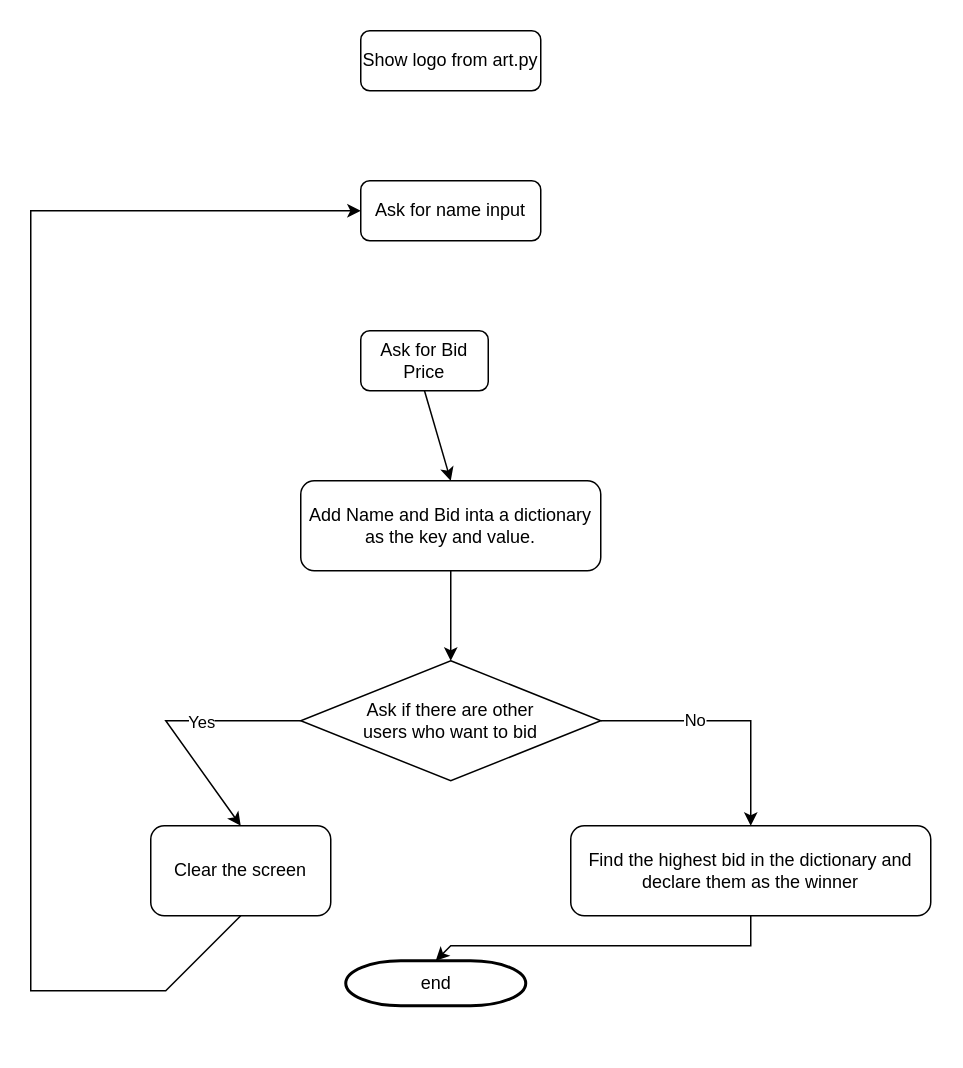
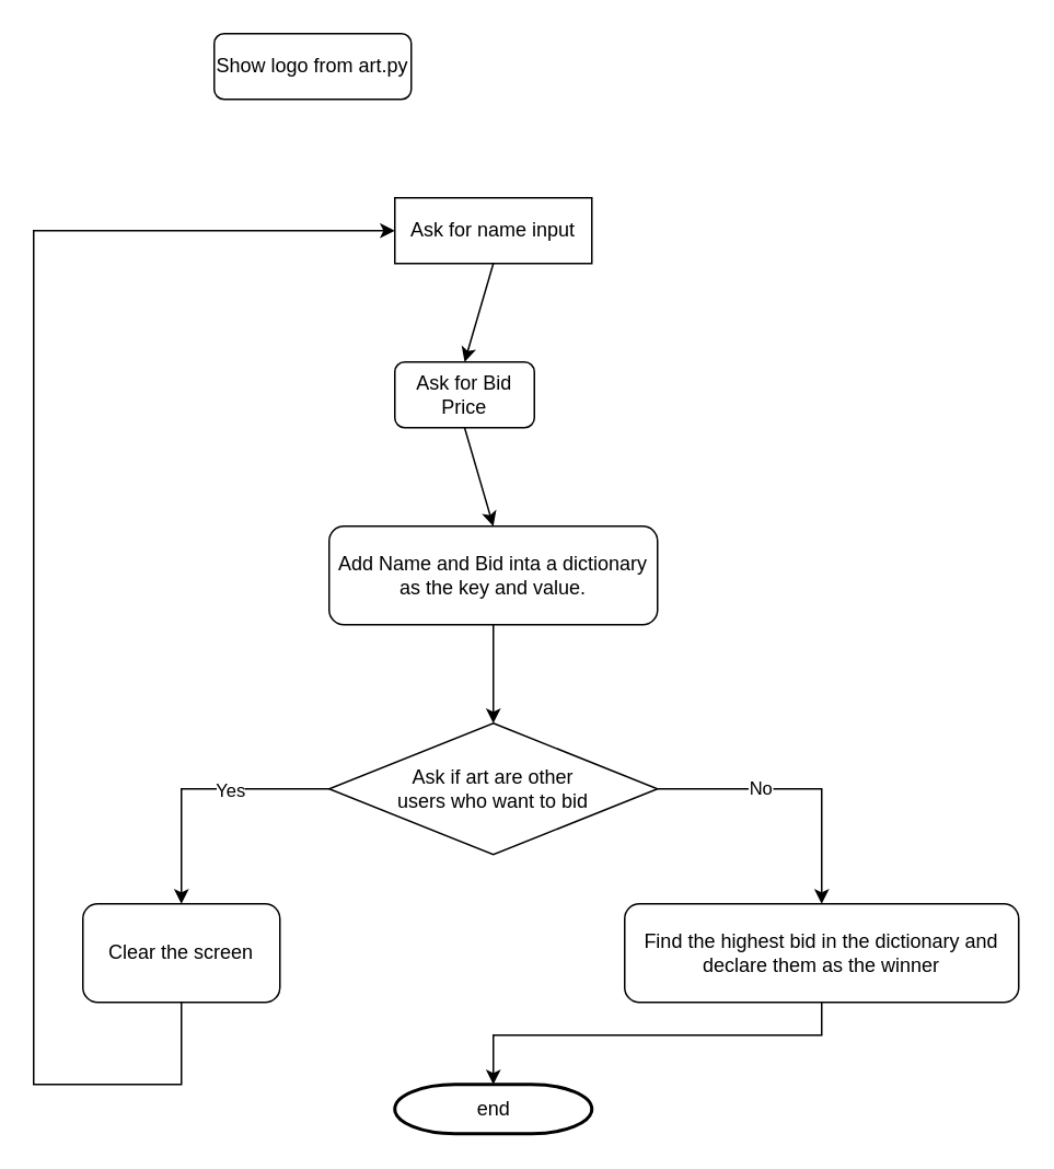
  <mxCell id="0" />
  <mxCell id="1" parent="0" />
- <mxCell id="2" value="end" style="shape=mxgraph.flowchart.terminator;strokeWidth=2;gradientColor=none;gradientDirection=north;fontStyle=0;html=1;" parent="1" vertex="1"><mxGeometry x="230" y="640" width="120" height="30" as="geometry" /></mxCell>
- <mxCell id="3" value="Show logo from art.py" style="rounded=1;whiteSpace=wrap;html=1;" vertex="1" parent="1"><mxGeometry x="240" y="20" width="120" height="40" as="geometry" /></mxCell>
- <mxCell id="4" value="Ask for name input" style="rounded=1;whiteSpace=wrap;html=1;" vertex="1" parent="1"><mxGeometry x="240" y="120" width="120" height="40" as="geometry" /></mxCell>
+ <mxCell id="2" value="end" style="shape=mxgraph.flowchart.terminator;strokeWidth=2;gradientColor=none;gradientDirection=north;fontStyle=0;html=1;" parent="1" vertex="1"><mxGeometry x="240" y="660" width="120" height="30" as="geometry" /></mxCell>
+ <mxCell id="3" value="Show logo from art.py" style="rounded=1;whiteSpace=wrap;html=1;" vertex="1" parent="1"><mxGeometry x="130" y="20" width="120" height="40" as="geometry" /></mxCell>
+ <mxCell id="4" value="Ask for name input" style="whiteSpace=wrap;html=1;rounded=0;" vertex="1" parent="1"><mxGeometry x="240" y="120" width="120" height="40" as="geometry" /></mxCell>
  <mxCell id="5" value="Ask for Bid Price" style="rounded=1;whiteSpace=wrap;html=1;" vertex="1" parent="1"><mxGeometry x="240" y="220" width="85" height="40" as="geometry" /></mxCell>
  <mxCell id="6" value="Add Name and Bid inta a dictionary as the key and value." style="rounded=1;whiteSpace=wrap;html=1;" vertex="1" parent="1"><mxGeometry x="200" y="320" width="200" height="60" as="geometry" /></mxCell>
- <mxCell id="7" value="Ask if there are other &lt;br&gt;users who want to bid" style="rhombus;whiteSpace=wrap;html=1;" vertex="1" parent="1"><mxGeometry x="200" y="440" width="200" height="80" as="geometry" /></mxCell>
- <mxCell id="8" value="Clear the screen" style="rounded=1;whiteSpace=wrap;html=1;" vertex="1" parent="1"><mxGeometry x="100" y="550" width="120" height="60" as="geometry" /></mxCell>
+ <mxCell id="7" value="Ask if art are other &lt;br&gt;users who want to bid" style="rhombus;whiteSpace=wrap;html=1;" vertex="1" parent="1"><mxGeometry x="200" y="440" width="200" height="80" as="geometry" /></mxCell>
+ <mxCell id="8" value="Clear the screen" style="rounded=1;whiteSpace=wrap;html=1;" vertex="1" parent="1"><mxGeometry x="50" y="550" width="120" height="60" as="geometry" /></mxCell>
  <mxCell id="9" value="Find the highest bid in the dictionary and declare them as the winner" style="rounded=1;whiteSpace=wrap;html=1;" vertex="1" parent="1"><mxGeometry x="380" y="550" width="240" height="60" as="geometry" /></mxCell>
+ <mxCell id="10" value="" style="endArrow=classic;html=1;rounded=0;exitX=0.5;exitY=1;exitDx=0;exitDy=0;entryX=0.5;entryY=0;entryDx=0;entryDy=0;" edge="1" parent="1" source="4" target="5"><mxGeometry width="50" height="50" relative="1" as="geometry"><mxPoint x="510" y="290" as="sourcePoint" /><mxPoint x="560" y="240" as="targetPoint" /></mxGeometry></mxCell>
  <mxCell id="11" value="" style="endArrow=classic;html=1;rounded=0;exitX=0.5;exitY=1;exitDx=0;exitDy=0;entryX=0.5;entryY=0;entryDx=0;entryDy=0;" edge="1" parent="1" source="5" target="6"><mxGeometry width="50" height="50" relative="1" as="geometry"><mxPoint x="510" y="290" as="sourcePoint" /><mxPoint x="560" y="240" as="targetPoint" /></mxGeometry></mxCell>
  <mxCell id="12" value="" style="endArrow=classic;html=1;rounded=0;exitX=0.5;exitY=1;exitDx=0;exitDy=0;entryX=0.5;entryY=0;entryDx=0;entryDy=0;" edge="1" parent="1" source="6" target="7"><mxGeometry width="50" height="50" relative="1" as="geometry"><mxPoint x="510" y="290" as="sourcePoint" /><mxPoint x="560" y="240" as="targetPoint" /></mxGeometry></mxCell>
  <mxCell id="13" value="" style="endArrow=classic;html=1;rounded=0;exitX=1;exitY=0.5;exitDx=0;exitDy=0;entryX=0.5;entryY=0;entryDx=0;entryDy=0;" edge="1" parent="1" source="7" target="9"><mxGeometry width="50" height="50" relative="1" as="geometry"><mxPoint x="370" y="500" as="sourcePoint" /><mxPoint x="420" y="450" as="targetPoint" /><Array as="points"><mxPoint x="500" y="480" /></Array></mxGeometry></mxCell>
  <mxCell id="14" value="No" style="edgeLabel;html=1;align=center;verticalAlign=middle;resizable=0;points=[];" vertex="1" connectable="0" parent="13"><mxGeometry x="-0.271" y="1" relative="1" as="geometry"><mxPoint as="offset" /></mxGeometry></mxCell>
  <mxCell id="15" value="" style="endArrow=classic;html=1;rounded=0;exitX=0;exitY=0.5;exitDx=0;exitDy=0;entryX=0.5;entryY=0;entryDx=0;entryDy=0;" edge="1" parent="1" source="7" target="8"><mxGeometry width="50" height="50" relative="1" as="geometry"><mxPoint x="510" y="390" as="sourcePoint" /><mxPoint x="560" y="340" as="targetPoint" /><Array as="points"><mxPoint x="110" y="480" /></Array></mxGeometry></mxCell>
  <mxCell id="16" value="Yes" style="edgeLabel;html=1;align=center;verticalAlign=middle;resizable=0;points=[];" vertex="1" connectable="0" parent="15"><mxGeometry x="-0.237" relative="1" as="geometry"><mxPoint as="offset" /></mxGeometry></mxCell>
  <mxCell id="17" value="" style="endArrow=classic;html=1;rounded=0;exitX=0.5;exitY=1;exitDx=0;exitDy=0;entryX=0;entryY=0.5;entryDx=0;entryDy=0;" edge="1" parent="1" source="8" target="4"><mxGeometry width="50" height="50" relative="1" as="geometry"><mxPoint x="510" y="390" as="sourcePoint" /><mxPoint x="560" y="340" as="targetPoint" /><Array as="points"><mxPoint x="110" y="660" /><mxPoint x="20" y="660" /><mxPoint x="20" y="140" /></Array></mxGeometry></mxCell>
  <mxCell id="18" value="" style="endArrow=classic;html=1;rounded=0;exitX=0.5;exitY=1;exitDx=0;exitDy=0;entryX=0.5;entryY=0;entryDx=0;entryDy=0;entryPerimeter=0;" edge="1" parent="1" source="9" target="2"><mxGeometry width="50" height="50" relative="1" as="geometry"><mxPoint x="510" y="390" as="sourcePoint" /><mxPoint x="560" y="340" as="targetPoint" /><Array as="points"><mxPoint x="500" y="630" /><mxPoint x="300" y="630" /></Array></mxGeometry></mxCell>
